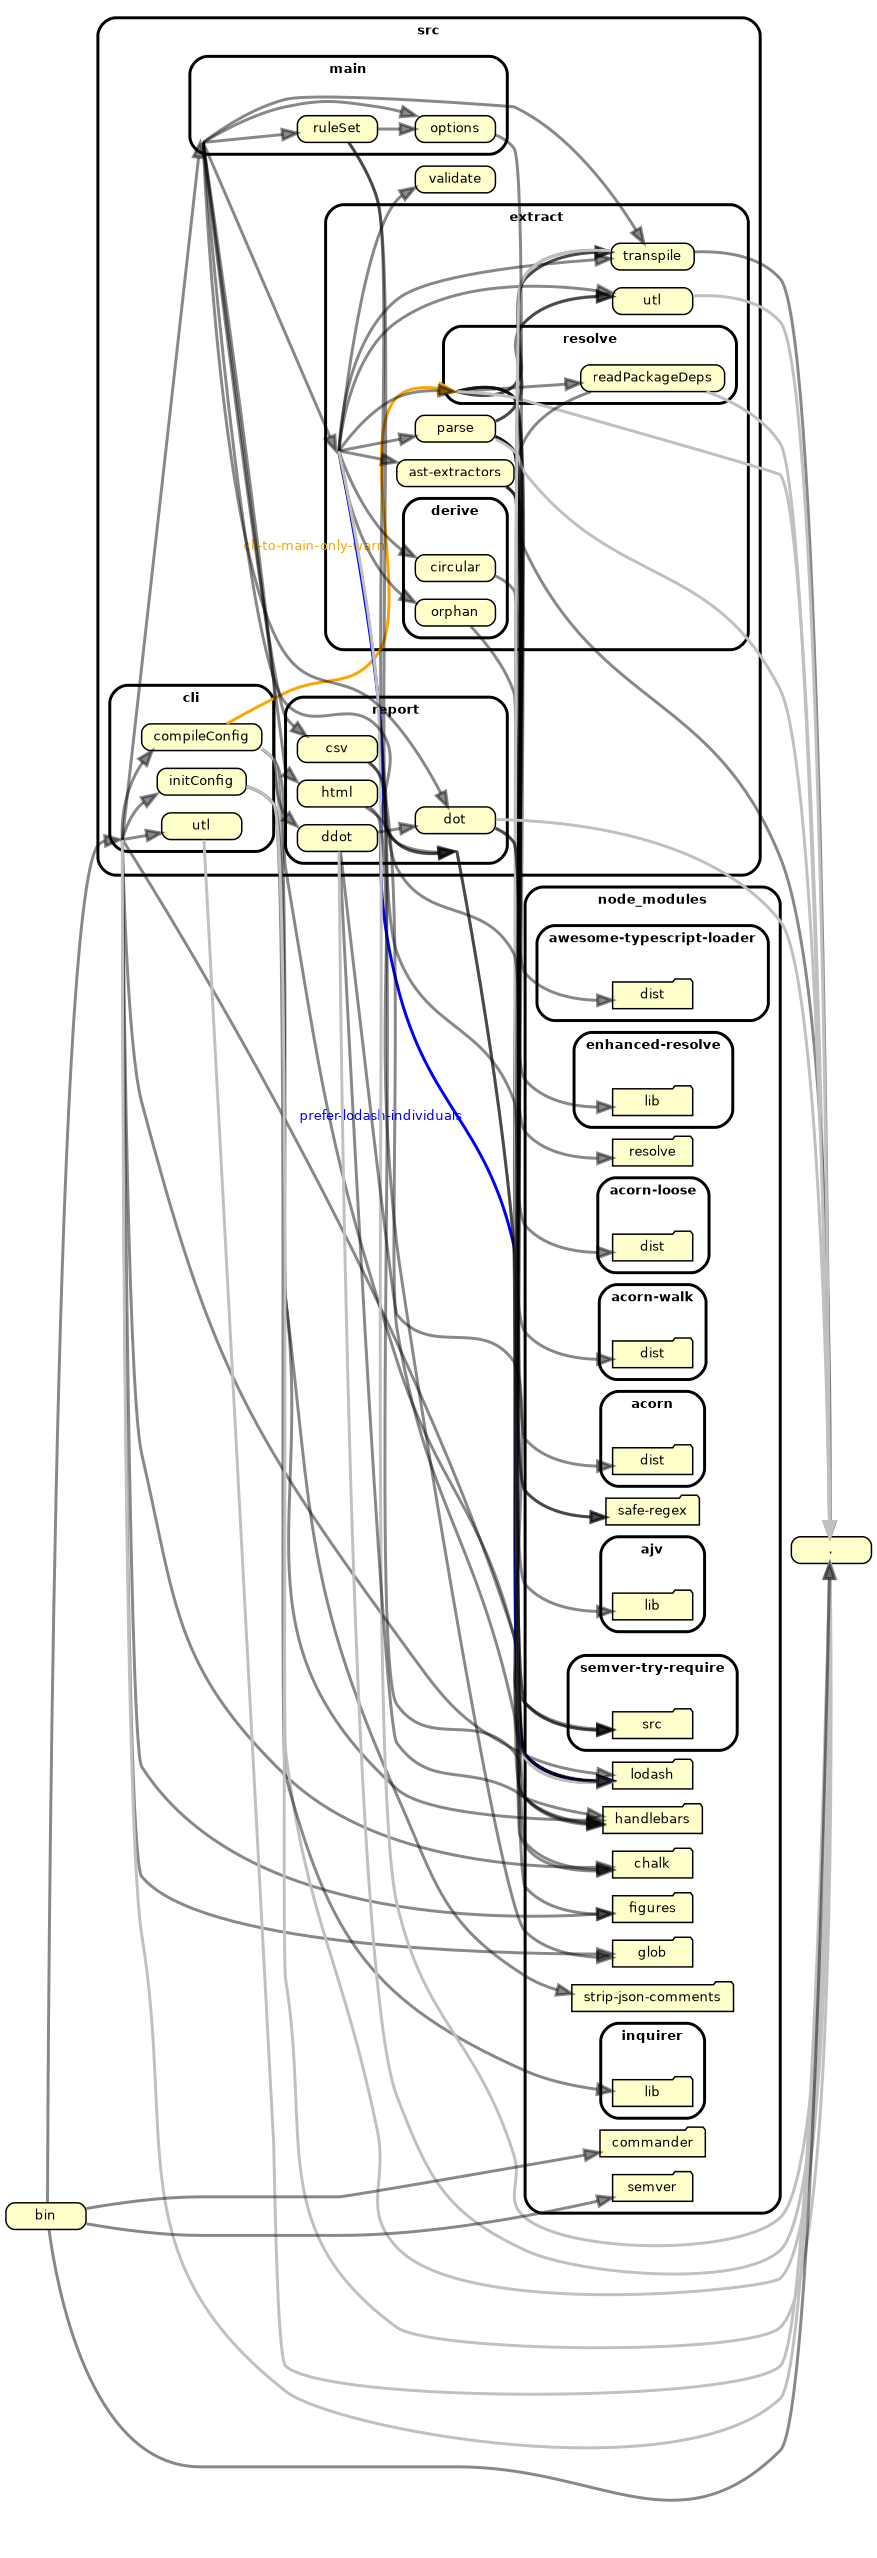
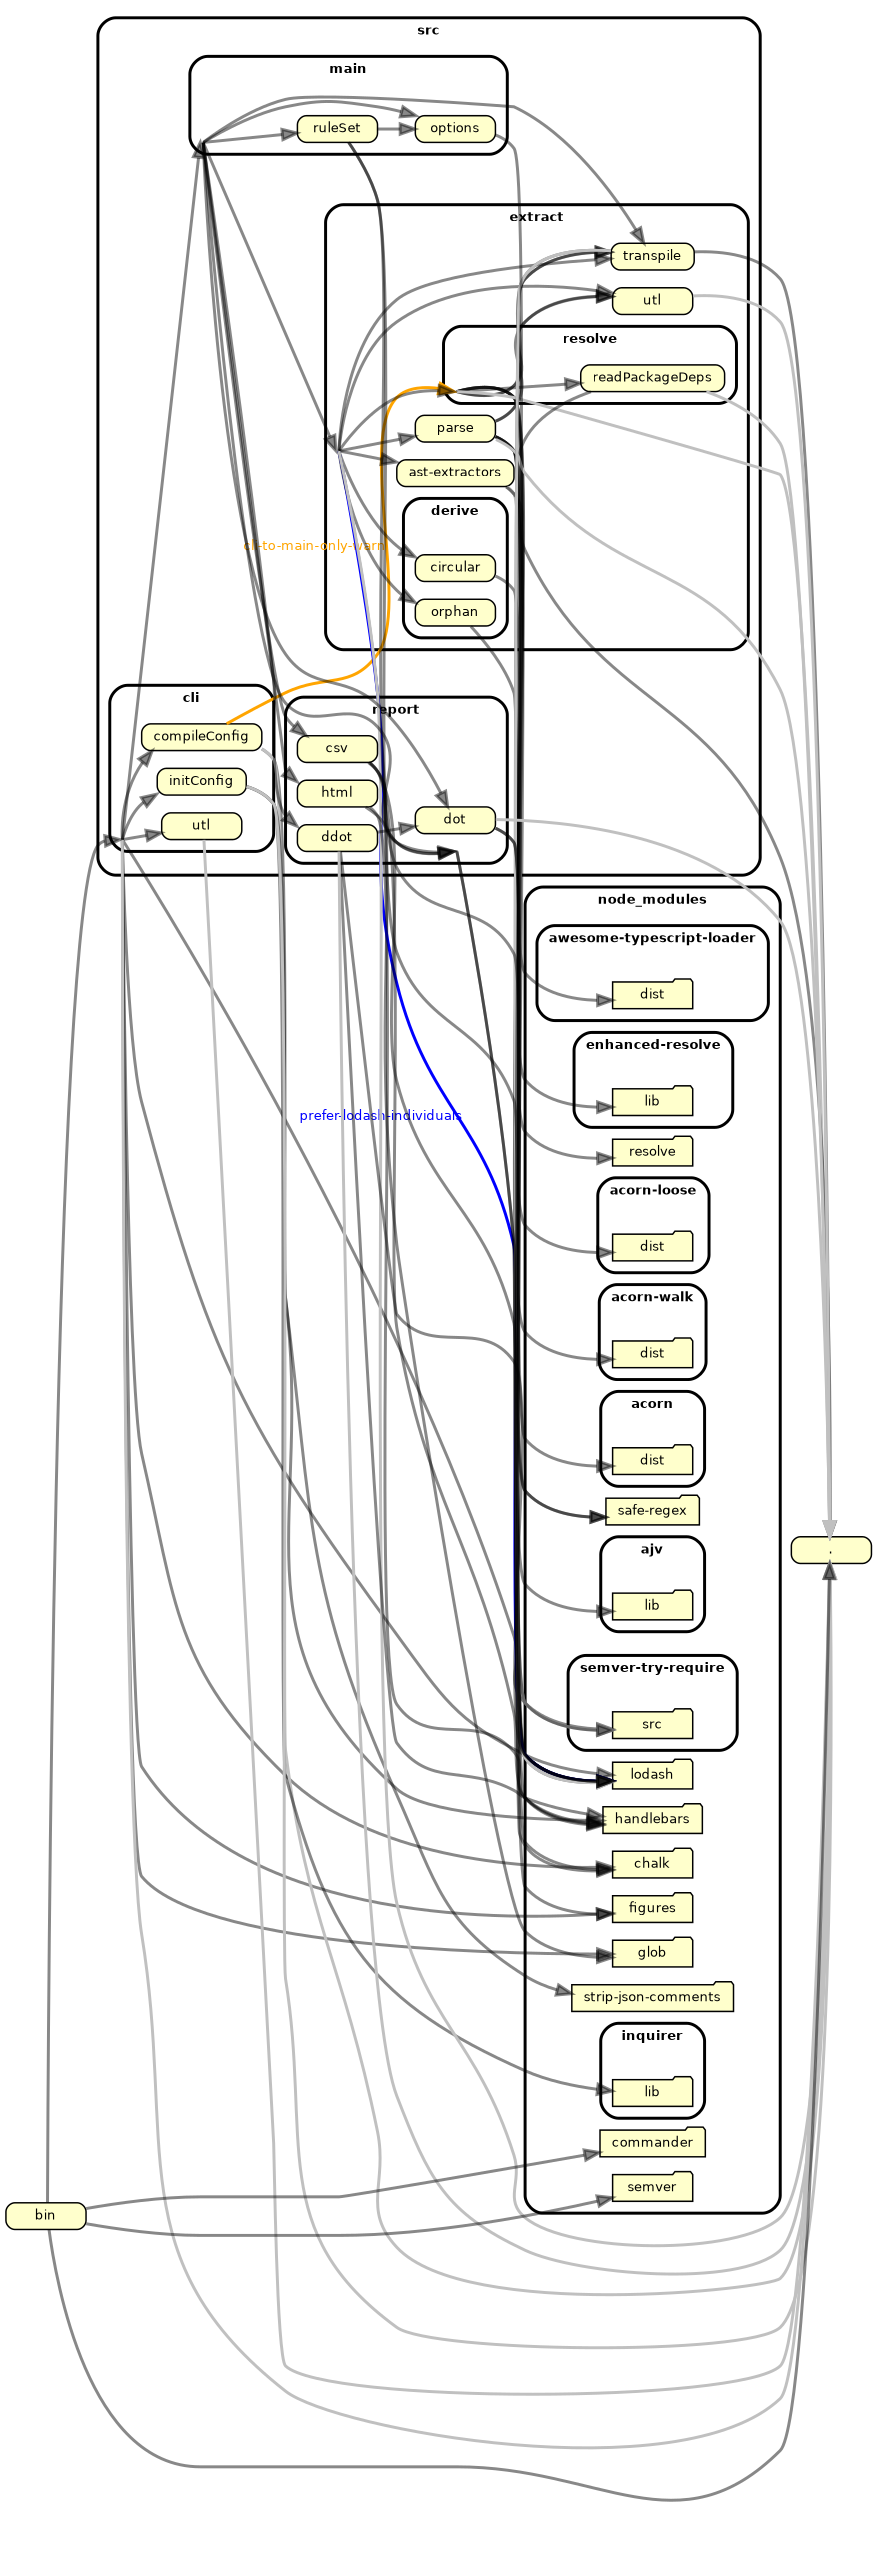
  digraph {
    compound=true
    fontname="Helvetica-bold"
    fontsize=9
    nodesep=0.16
    ordering=out
    rankdir=LR
    ranksep=0.18
    splines=true
    style="rounded,bold"
    node [fillcolor="#ffffcc" fontname=Helvetica fontsize=9 shape=box style="rounded, filled"]
    edge [arrowhead=normal color="#00000077" fontname=Helvetica fontsize=9 penwidth=2.0]
    "node_modules/acorn-loose" [height=0.2 shape=point style=invis width=0]
    n2 [height=0.2 label=dist shape=folder]
    "node_modules/acorn-walk" [height=0.2 shape=point style=invis width=0]
    n4 [height=0.2 label=dist shape=folder]
    "node_modules/acorn" [height=0.2 shape=point style=invis width=0]
    n6 [height=0.2 label=dist shape=folder]
    "node_modules/ajv" [height=0.2 shape=point style=invis width=0]
    n8 [height=0.2 label=lib shape=folder]
    "node_modules/awesome-typescript-loader" [height=0.2 shape=point style=invis width=0]
    n10 [height=0.2 label=dist shape=folder]
    "node_modules/enhanced-resolve" [height=0.2 shape=point style=invis width=0]
    n12 [height=0.2 label=lib shape=folder]
    "node_modules/inquirer" [height=0.2 shape=point style=invis width=0]
    n14 [height=0.2 label=lib shape=folder]
    "node_modules/semver-try-require" [height=0.2 shape=point style=invis width=0]
    n16 [height=0.2 label=src shape=folder]
    node_modules [height=0.2 shape=point style=invis width=0]
    n18 [height=0.2 label=chalk shape=folder]
    n19 [height=0.2 label=commander shape=folder]
    n20 [height=0.2 label=figures shape=folder]
    n21 [height=0.2 label=glob shape=folder]
    n22 [height=0.2 label=handlebars shape=folder]
    n23 [height=0.2 label=lodash shape=folder]
    n24 [height=0.2 label=resolve shape=folder]
    n25 [height=0.2 label="safe-regex" shape=folder]
    n26 [height=0.2 label=semver shape=folder]
    n27 [height=0.2 label="strip-json-comments" shape=folder]
    "src/cli" [height=0.2 shape=point style=invis width=0]
    n29 [height=0.2 label=compileConfig]
    n30 [height=0.2 label=initConfig]
    n31 [height=0.2 label=utl]
    "src/extract/derive" [height=0.2 shape=point style=invis width=0]
    n33 [height=0.2 label=circular]
    n34 [height=0.2 label=orphan]
    "src/extract/resolve" [height=0.2 shape=point style=invis width=0]
    n36 [height=0.2 label=readPackageDeps]
    "src/extract" [height=0.2 shape=point style=invis width=0]
    n38 [height=0.2 label="ast-extractors"]
    n39 [height=0.2 label=parse]
    n40 [height=0.2 label=transpile]
    n41 [height=0.2 label=utl]
    "src/main" [height=0.2 shape=point style=invis width=0]
    n43 [height=0.2 label=options]
    n44 [height=0.2 label=ruleSet]
    "src/report" [height=0.2 shape=point style=invis width=0]
    n46 [height=0.2 label=csv]
    n47 [height=0.2 label=ddot]
    n48 [height=0.2 label=dot]
    n49 [height=0.2 label=html]
    src [height=0.2 shape=point style=invis width=0]
-   n51 [height=0.2 label=validate]
    n52 [height=0.2 label="."]
    n53 [height=0.2 label=bin]
    subgraph cluster_1 {
      label=node_modules
      node_modules
      n18
      n19
      n20
      n21
      n22
      n23
      n24
      n25
      n26
      n27
      subgraph cluster_2 {
        label="acorn-loose"
        "node_modules/acorn-loose"
        n2
      }
      subgraph cluster_3 {
        label="acorn-walk"
        "node_modules/acorn-walk"
        n4
      }
      subgraph cluster_4 {
        label=acorn
        "node_modules/acorn"
        n6
      }
      subgraph cluster_5 {
        label=ajv
        "node_modules/ajv"
        n8
      }
      subgraph cluster_6 {
        label="awesome-typescript-loader"
        "node_modules/awesome-typescript-loader"
        n10
      }
      subgraph cluster_7 {
        label="enhanced-resolve"
        "node_modules/enhanced-resolve"
        n12
      }
      subgraph cluster_8 {
        label=inquirer
        "node_modules/inquirer"
        n14
      }
      subgraph cluster_9 {
        label="semver-try-require"
        "node_modules/semver-try-require"
        n16
      }
    }
    subgraph cluster_10 {
      label=src
      src
-     n51
      subgraph cluster_11 {
        label=cli
        "src/cli"
        n29
        n30
        n31
      }
      subgraph cluster_12 {
        label=extract
        "src/extract"
        n38
        n39
        n40
        n41
        subgraph cluster_13 {
          label=derive
          "src/extract/derive"
          n33
          n34
        }
        subgraph cluster_14 {
          label=resolve
          "src/extract/resolve"
          n36
        }
      }
      subgraph cluster_15 {
        label=main
        "src/main"
        n43
        n44
      }
      subgraph cluster_16 {
        label=report
        "src/report"
        n46
        n47
        n48
        n49
      }
    }
    "src/cli" -> n16
    "src/cli" -> n18
    "src/cli" -> n20
    "src/cli" -> n21
    "src/cli" -> n23
    "src/cli" -> n29
    "src/cli" -> n30
    "src/cli" -> n31
    "src/cli" -> "src/main"
    "src/cli" -> n52 [color=grey]
-   n29 -> n23
+   n46 -> n23
    n29 -> n27
    n29 -> "src/extract/resolve" [color=orange fontcolor=orange xlabel="cli-to-main-only-warn"]
    n29 -> n52 [color=grey]
    n30 -> n14
    n30 -> n22
    n30 -> n52 [color=grey]
    n31 -> n52 [color=grey]
    n33 -> n23
    n34 -> n23
    "src/extract/resolve" -> n10
    "src/extract/resolve" -> n12
    "src/extract/resolve" -> n23
    "src/extract/resolve" -> n24
    "src/extract/resolve" -> n36
    "src/extract/resolve" -> n40
    "src/extract/resolve" -> n41
    "src/extract/resolve" -> n52 [color=grey]
    n36 -> n23
    n36 -> n52 [color=grey]
    "src/extract" -> n21
    "src/extract" -> n23 [color=blue fontcolor=blue xlabel="prefer-lodash-individuals"]
    "src/extract" -> n33
    "src/extract" -> n34
    "src/extract" -> "src/extract/resolve"
    "src/extract" -> n38
    "src/extract" -> n39
    "src/extract" -> n40
    "src/extract" -> n41
-   "src/extract" -> n51
    "src/extract" -> n52 [color=grey]
    n38 -> n4
-   n38 -> n16
+   n38 -> n16 [color=grey]
    n38 -> n52
    n39 -> n2
    n39 -> n6
    n39 -> n16
    n39 -> n23
    n39 -> n40
    n39 -> n41
    n39 -> n52 [color=grey]
    n40 -> n18
    n40 -> n23 [color=grey]
    n40 -> n52
    n41 -> n52 [color=grey]
    "src/main" -> "src/extract"
    "src/main" -> n40
    "src/main" -> n43
    "src/main" -> n44
    "src/main" -> "src/report"
    "src/main" -> n46
    "src/main" -> n47
    "src/main" -> n48
    "src/main" -> n49
    n43 -> n25
    n44 -> n8
    n44 -> n25
    n44 -> n43
    "src/report" -> n18
    "src/report" -> n20
    n46 -> n22
    n46 -> "src/report"
    n47 -> n22
    n47 -> n23
    n47 -> n48
    n47 -> n52 [color=grey]
    n48 -> n22
    n48 -> n23
    n48 -> n52 [color=grey]
    n49 -> n22
    n49 -> "src/report"
    n53 -> n19
    n53 -> n26
    n53 -> "src/cli"
    n53 -> n52
  }
